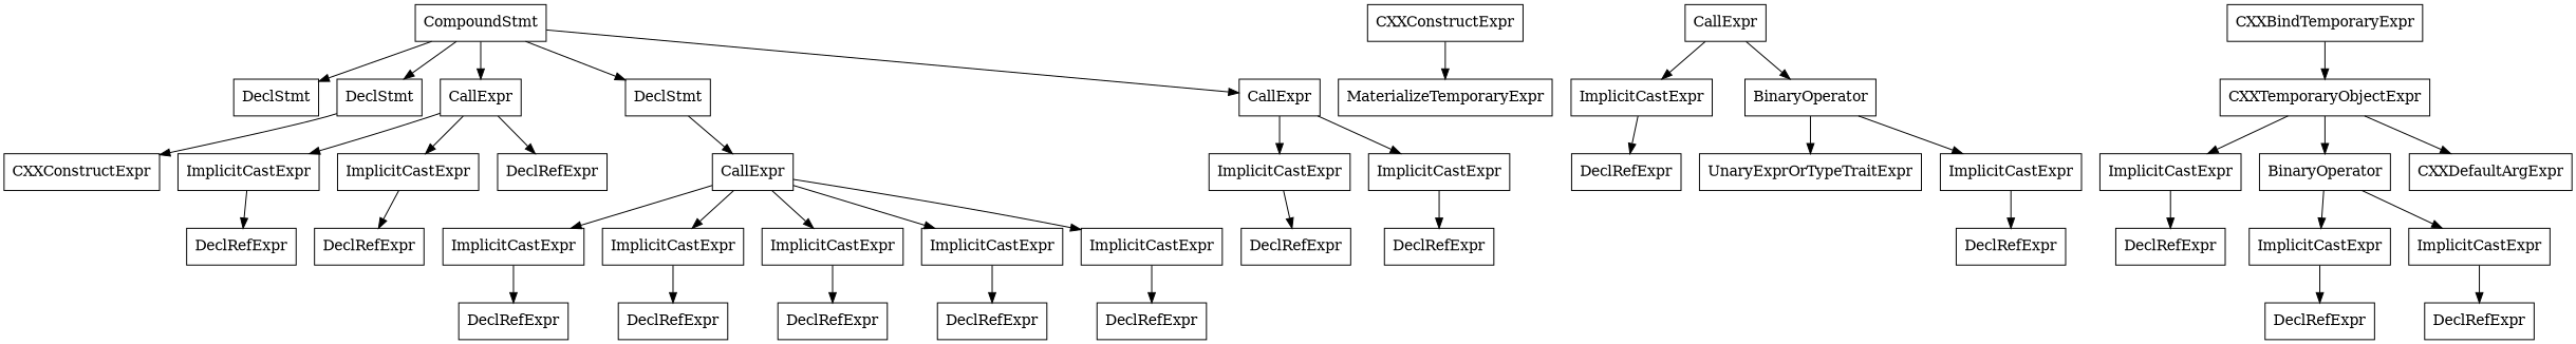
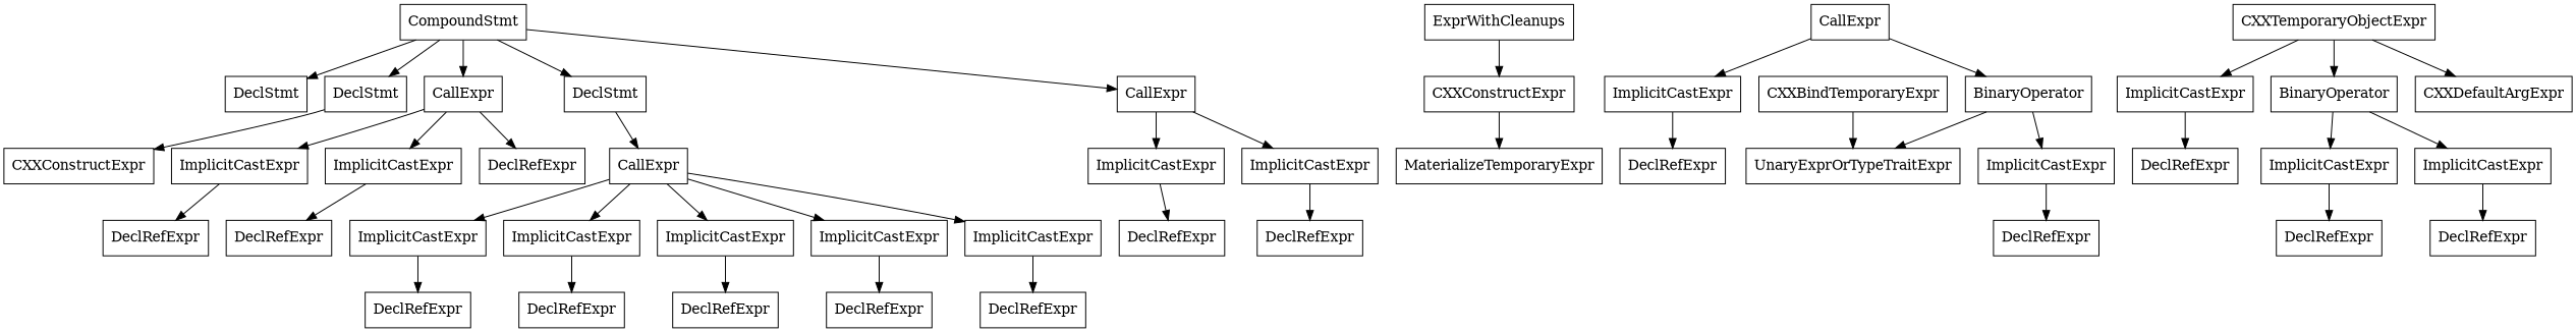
  digraph {
    node [shape=record]
    n1 [label="{CompoundStmt}"]
    n2 [label="{DeclStmt}"]
    n3 [label="{DeclStmt}"]
    n4 [label="{CallExpr}"]
    n5 [label="{DeclStmt}"]
    n6 [label="{CallExpr}"]
    n7 [label="{CXXConstructExpr}"]
    n8 [label="{ImplicitCastExpr}"]
    n9 [label="{ImplicitCastExpr}"]
    n10 [label="{DeclRefExpr}"]
    n11 [label="{CallExpr}"]
    n12 [label="{ImplicitCastExpr}"]
    n13 [label="{ImplicitCastExpr}"]
    n14 [label="{DeclRefExpr}"]
    n15 [label="{DeclRefExpr}"]
    n16 [label="{ImplicitCastExpr}"]
    n17 [label="{ImplicitCastExpr}"]
    n18 [label="{ImplicitCastExpr}"]
    n19 [label="{ImplicitCastExpr}"]
    n20 [label="{ImplicitCastExpr}"]
    n21 [label="{DeclRefExpr}"]
    n22 [label="{DeclRefExpr}"]
+   n23 [label="{ExprWithCleanups}"]
    n24 [label="{CXXConstructExpr}"]
    n25 [label="{CallExpr}"]
    n26 [label="{ImplicitCastExpr}"]
    n27 [label="{BinaryOperator}"]
    n28 [label="{DeclRefExpr}"]
    n29 [label="{UnaryExprOrTypeTraitExpr}"]
    n30 [label="{ImplicitCastExpr}"]
    n31 [label="{DeclRefExpr}"]
    n32 [label="{DeclRefExpr}"]
    n33 [label="{DeclRefExpr}"]
    n34 [label="{DeclRefExpr}"]
    n35 [label="{DeclRefExpr}"]
    n36 [label="{DeclRefExpr}"]
    n37 [label="{MaterializeTemporaryExpr}"]
    n38 [label="{CXXBindTemporaryExpr}"]
    n39 [label="{CXXTemporaryObjectExpr}"]
    n40 [label="{ImplicitCastExpr}"]
    n41 [label="{BinaryOperator}"]
    n42 [label="{CXXDefaultArgExpr}"]
    n43 [label="{DeclRefExpr}"]
    n44 [label="{ImplicitCastExpr}"]
    n45 [label="{ImplicitCastExpr}"]
    n46 [label="{DeclRefExpr}"]
    n47 [label="{DeclRefExpr}"]
    n1 -> n2
    n1 -> n3
    n1 -> n4
    n1 -> n5
    n1 -> n6
    n3 -> n7
    n4 -> n8
    n4 -> n9
    n4 -> n10
    n5 -> n11
    n6 -> n12
    n6 -> n13
    n8 -> n14
    n9 -> n15
    n11 -> n16
    n11 -> n17
    n11 -> n18
    n11 -> n19
    n11 -> n20
    n12 -> n21
    n13 -> n22
    n16 -> n32
    n17 -> n33
    n18 -> n34
    n19 -> n35
    n20 -> n36
+   n23 -> n24
    n24 -> n37
    n25 -> n26
    n25 -> n27
    n26 -> n28
    n27 -> n29
    n27 -> n30
    n30 -> n31
-   n38 -> n39
+   n38 -> n29
    n39 -> n40
    n39 -> n41
    n39 -> n42
    n40 -> n43
    n41 -> n44
    n41 -> n45
    n44 -> n46
    n45 -> n47
  }
